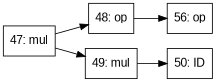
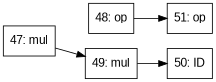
  digraph {
    rankdir=LR
    node [fontname=Arial shape=box]
    n1 [label="47: mul"]
    n2 [label="48: op"]
    n3 [label="49: mul"]
-   n4 [label="56: op"]
+   n4 [label="51: op"]
    n5 [label="50: ID"]
-   n1 -> n2
    n1 -> n3
    n2 -> n4
    n3 -> n5
  }
